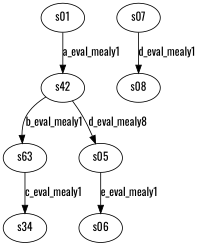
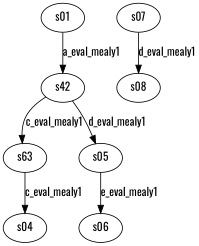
  strict digraph {
    fontname=Oswald
    node [fontname=Oswald]
    edge [fontname=Oswald]
    n1 [label=s63]
-   s04 [label=s34]
+   s04
    n3 [label=s42]
    s05
    s06
    s01
    s07
    s08
    n1 -> s04 [label=c_eval_mealy1]
-   n3 -> n1 [label=b_eval_mealy1]
-   n3 -> s05 [label=d_eval_mealy8]
+   n3 -> n1 [label=c_eval_mealy1]
+   n3 -> s05 [label=d_eval_mealy1]
    s05 -> s06 [label=e_eval_mealy1]
    s01 -> n3 [label=a_eval_mealy1]
    s07 -> s08 [label=d_eval_mealy1]
  }
